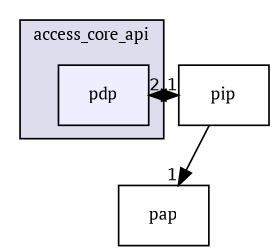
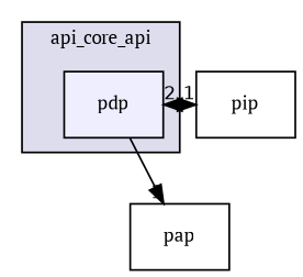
  digraph {
    compound=true
    fontname="PT Serif"
    node [fontname="PT Serif" fontsize=10 shape=box style=filled]
    edge [fontname="PT Serif" headlabel=1 labeldistance=1.5 labelfontname=Helvetica labelfontsize=10]
    n1 [fillcolor="#eeeeff" label=pdp pencolor=black]
    n2 [color=black fillcolor=white label=pap]
    n3 [label=pip style=""]
    subgraph cluster_1 {
      bgcolor="#ddddee"
      fontsize=10
-     label=access_core_api
+     label=api_core_api
      pencolor=black
      n1
    }
-   n3 -> n2
+   n1 -> n2
    n1 -> n3
    n3 -> n1 [headlabel=2]
  }
